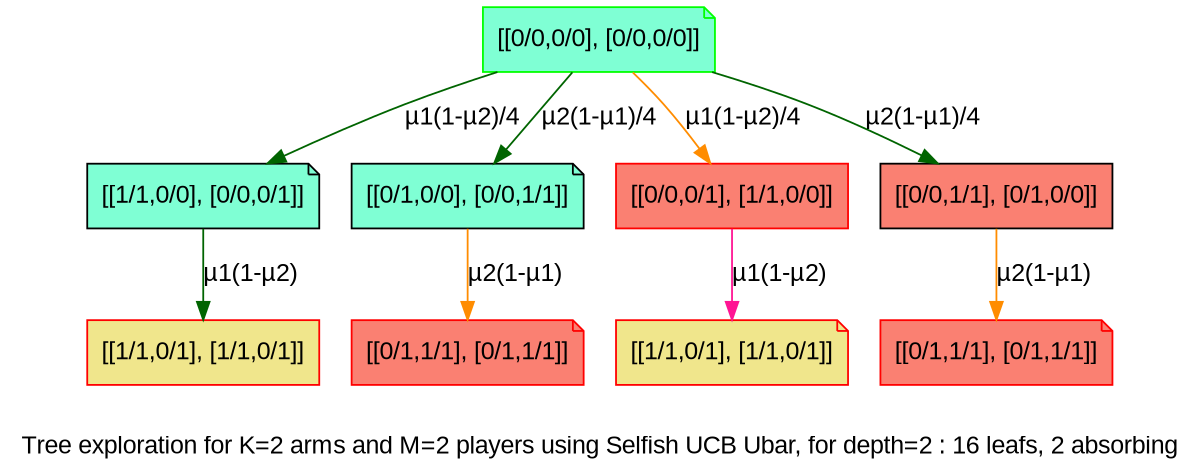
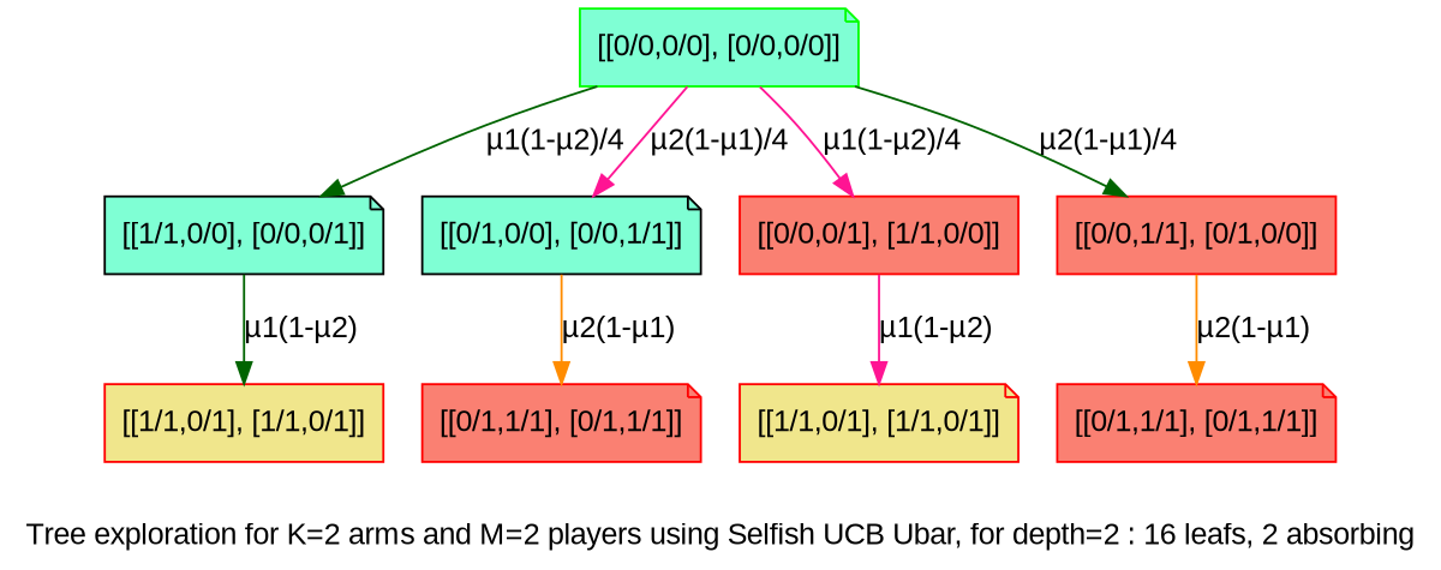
  digraph {
    fontname="Liberation Sans"
    label="Tree exploration for K=2 arms and M=2 players using Selfish UCB Ubar, for depth=2 : 16 leafs, 2 absorbing"
    node [color=red fillcolor=salmon fontname="Liberation Sans" shape=note style=filled]
    edge [color=darkgreen fontname="Liberation Sans"]
    n1 [color=green fillcolor=aquamarine label="[[0/0,0/0], [0/0,0/0]]"]
    n2 [fillcolor=aquamarine label="[[1/1,0/0], [0/0,0/1]]" color=""]
    n3 [fillcolor=aquamarine label="[[0/1,0/0], [0/0,1/1]]" color=""]
    n4 [label="[[0/0,0/1], [1/1,0/0]]" shape=box]
-   n5 [label="[[0/0,1/1], [0/1,0/0]]" shape=box color=""]
+   n5 [label="[[0/0,1/1], [0/1,0/0]]" shape=box]
    n6 [fillcolor=khaki label="[[1/1,0/1], [1/1,0/1]]" shape=box]
    n7 [label="[[0/1,1/1], [0/1,1/1]]"]
    n8 [fillcolor=khaki label="[[1/1,0/1], [1/1,0/1]]"]
    n9 [label="[[0/1,1/1], [0/1,1/1]]"]
    n1 -> n2 [label="µ1(1-µ2)/4"]
-   n1 -> n3 [label="µ2(1-µ1)/4"]
-   n1 -> n4 [color=darkorange label="µ1(1-µ2)/4"]
+   n1 -> n3 [color=deeppink label="µ2(1-µ1)/4"]
+   n1 -> n4 [color=deeppink label="µ1(1-µ2)/4"]
    n1 -> n5 [label="µ2(1-µ1)/4"]
    n2 -> n6 [label="µ1(1-µ2)"]
    n3 -> n7 [color=darkorange label="µ2(1-µ1)"]
    n4 -> n8 [color=deeppink label="µ1(1-µ2)"]
    n5 -> n9 [color=darkorange label="µ2(1-µ1)"]
  }
